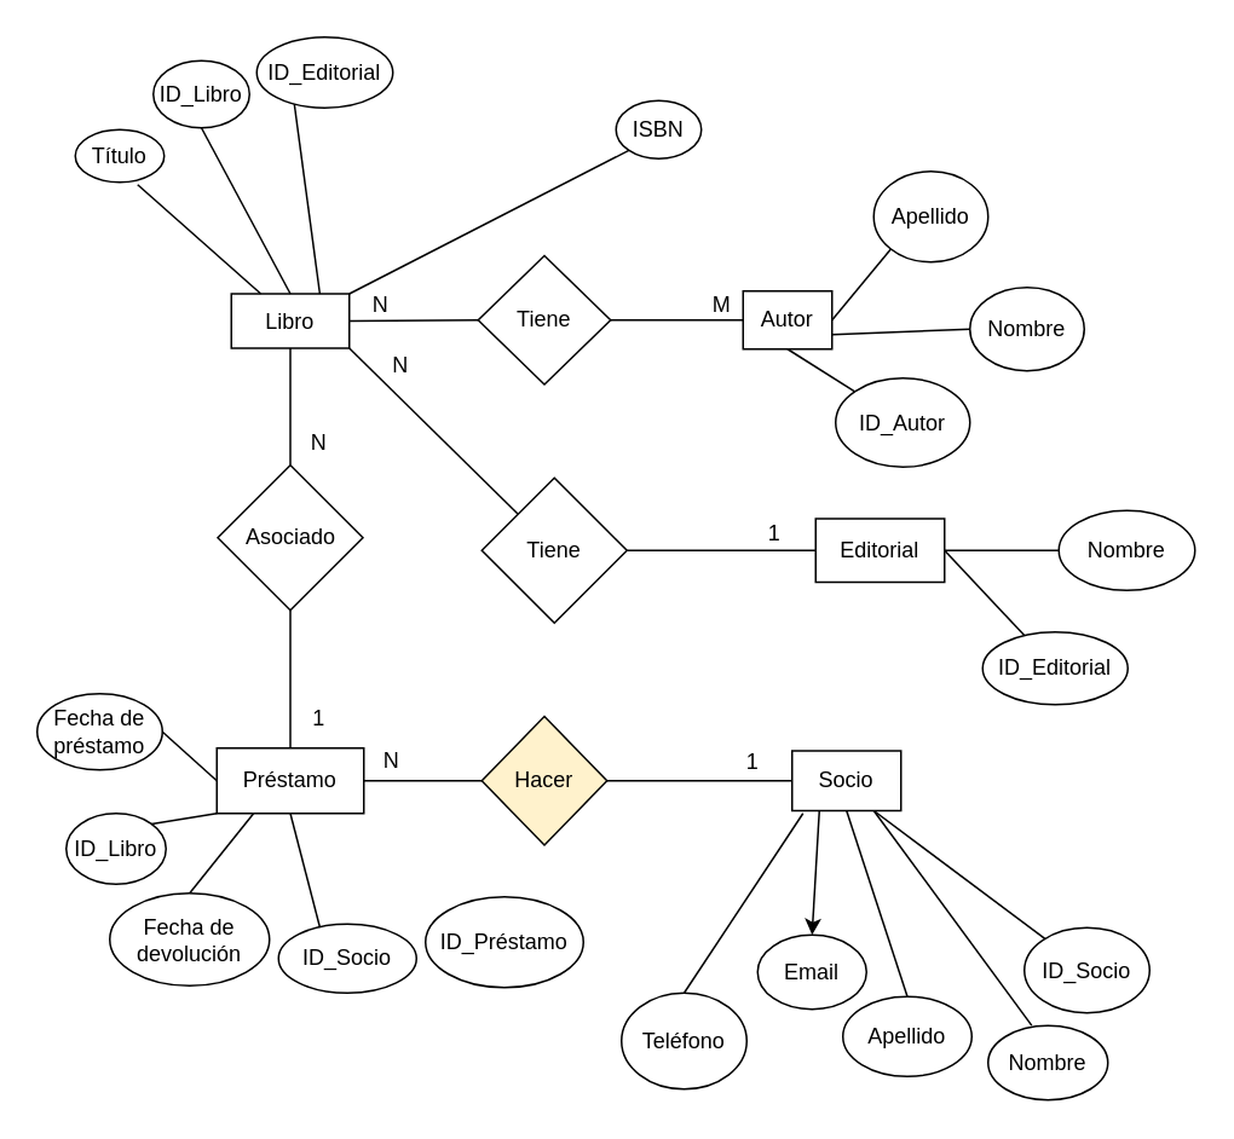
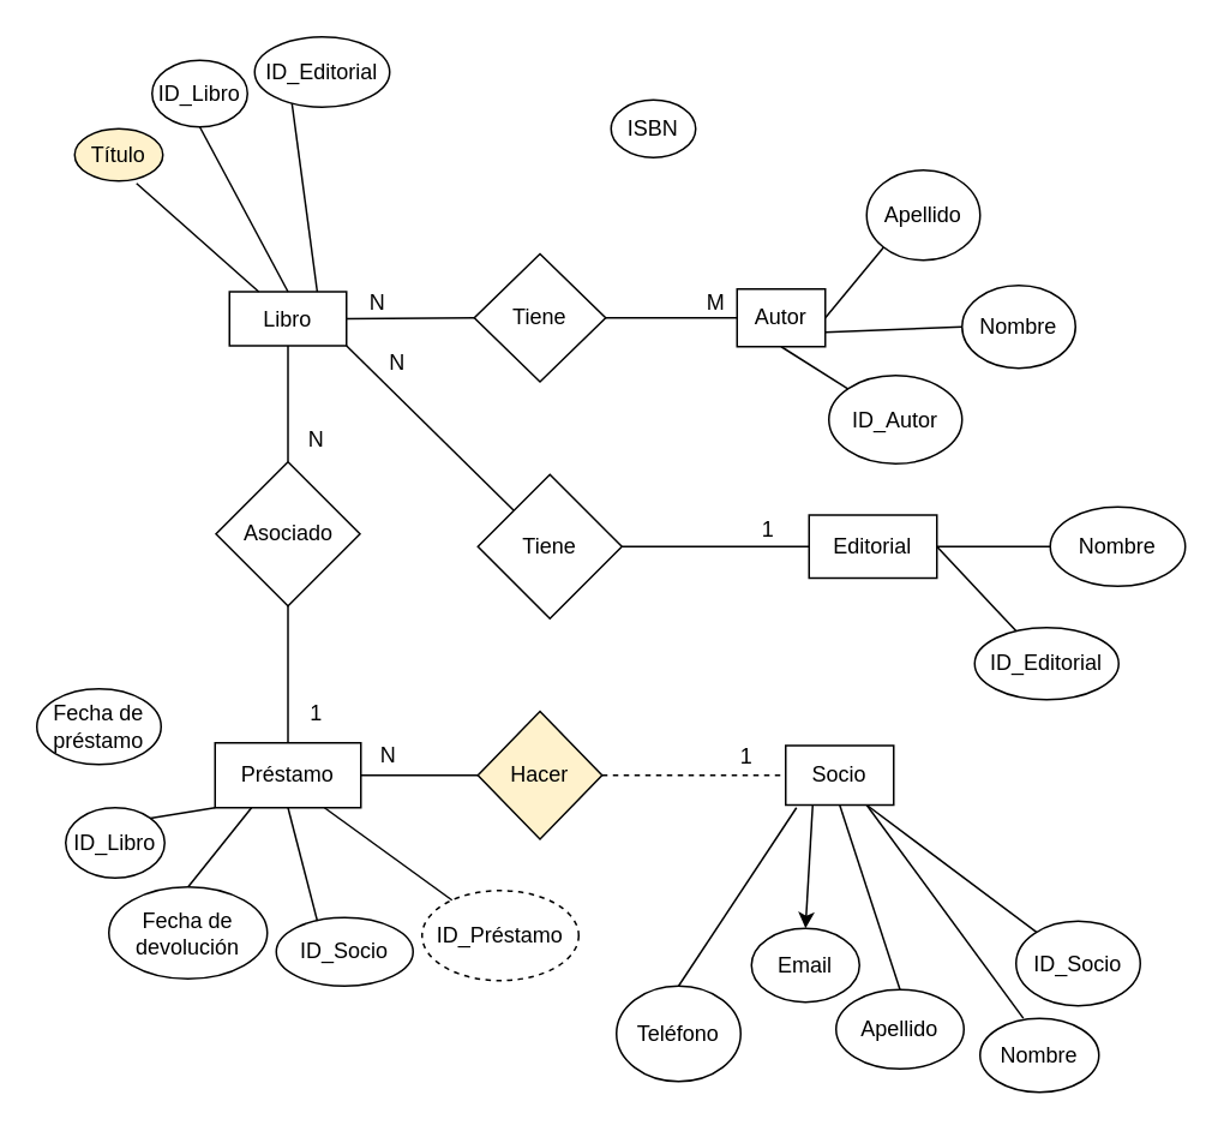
  <mxCell id="0" />
  <mxCell id="1" parent="0" />
  <mxCell id="2" value="Libro" style="rounded=0;whiteSpace=wrap;html=1;" vertex="1" parent="1"><mxGeometry x="127" y="161.5" width="65" height="30" as="geometry" /></mxCell>
  <mxCell id="3" value="" style="endArrow=none;html=1;rounded=0;entryX=0.701;entryY=1.046;entryDx=0;entryDy=0;entryPerimeter=0;exitX=0.25;exitY=0;exitDx=0;exitDy=0;" edge="1" parent="1" source="2" target="7"><mxGeometry width="50" height="50" relative="1" as="geometry"><mxPoint x="161" y="217" as="sourcePoint" /><mxPoint x="144" y="164" as="targetPoint" /></mxGeometry></mxCell>
  <mxCell id="4" value="" style="endArrow=none;html=1;rounded=0;entryX=0.5;entryY=1;entryDx=0;entryDy=0;exitX=0.5;exitY=0;exitDx=0;exitDy=0;" edge="1" parent="1" source="2" target="6"><mxGeometry width="50" height="50" relative="1" as="geometry"><mxPoint x="181" y="216.67" as="sourcePoint" /><mxPoint x="181" y="146" as="targetPoint" /></mxGeometry></mxCell>
  <mxCell id="5" value="" style="endArrow=none;html=1;rounded=0;entryX=0.271;entryY=0.872;entryDx=0;entryDy=0;entryPerimeter=0;exitX=0.75;exitY=0;exitDx=0;exitDy=0;" edge="1" parent="1" source="2" target="12"><mxGeometry width="50" height="50" relative="1" as="geometry"><mxPoint x="199" y="217" as="sourcePoint" /><mxPoint x="215" y="166" as="targetPoint" /></mxGeometry></mxCell>
  <mxCell id="6" value="ID_Libro" style="ellipse;whiteSpace=wrap;html=1;" vertex="1" parent="1"><mxGeometry x="84" y="33" width="53" height="37" as="geometry" /></mxCell>
- <mxCell id="7" value="Título" style="ellipse;whiteSpace=wrap;html=1;" vertex="1" parent="1"><mxGeometry x="41" y="71" width="49" height="29" as="geometry" /></mxCell>
+ <mxCell id="7" value="Título" style="ellipse;whiteSpace=wrap;html=1;fillColor=#fff2cc;" vertex="1" parent="1"><mxGeometry x="41" y="71" width="49" height="29" as="geometry" /></mxCell>
  <mxCell id="8" value="Autor" style="rounded=0;whiteSpace=wrap;html=1;" vertex="1" parent="1"><mxGeometry x="409" y="160" width="49" height="32" as="geometry" /></mxCell>
  <mxCell id="9" value="Préstamo" style="rounded=0;whiteSpace=wrap;html=1;" vertex="1" parent="1"><mxGeometry x="119" y="412" width="81" height="36" as="geometry" /></mxCell>
  <mxCell id="10" value="Socio" style="rounded=0;whiteSpace=wrap;html=1;" vertex="1" parent="1"><mxGeometry x="436" y="413.5" width="60" height="33" as="geometry" /></mxCell>
  <mxCell id="11" value="Editorial" style="rounded=0;whiteSpace=wrap;html=1;" vertex="1" parent="1"><mxGeometry x="449" y="285.5" width="71" height="35" as="geometry" /></mxCell>
  <mxCell id="12" value="ID_Editorial" style="ellipse;whiteSpace=wrap;html=1;" vertex="1" parent="1"><mxGeometry x="141" y="20" width="75" height="39" as="geometry" /></mxCell>
  <mxCell id="13" value="ISBN" style="ellipse;whiteSpace=wrap;html=1;" vertex="1" parent="1"><mxGeometry x="339" y="55" width="47" height="32" as="geometry" /></mxCell>
- <mxCell id="14" value="" style="endArrow=none;html=1;rounded=0;exitX=0;exitY=1;exitDx=0;exitDy=0;entryX=1;entryY=0;entryDx=0;entryDy=0;" edge="1" parent="1" source="13" target="2"><mxGeometry width="50" height="50" relative="1" as="geometry"><mxPoint x="208" y="317" as="sourcePoint" /><mxPoint x="184" y="159" as="targetPoint" /></mxGeometry></mxCell>
  <mxCell id="15" value="Nombre" style="ellipse;whiteSpace=wrap;html=1;" vertex="1" parent="1"><mxGeometry x="534" y="158" width="63" height="46" as="geometry" /></mxCell>
  <mxCell id="16" value="ID_Autor" style="ellipse;whiteSpace=wrap;html=1;" vertex="1" parent="1"><mxGeometry x="460" y="208" width="74" height="49" as="geometry" /></mxCell>
  <mxCell id="17" value="Apellido" style="ellipse;whiteSpace=wrap;html=1;" vertex="1" parent="1"><mxGeometry x="481" y="94" width="63" height="50" as="geometry" /></mxCell>
- <mxCell id="18" value="ID_Préstamo" style="ellipse;whiteSpace=wrap;html=1;" vertex="1" parent="1"><mxGeometry x="234" y="494" width="87" height="50" as="geometry" /></mxCell>
+ <mxCell id="18" value="ID_Préstamo" style="ellipse;whiteSpace=wrap;html=1;dashed=1;" vertex="1" parent="1"><mxGeometry x="234" y="494" width="87" height="50" as="geometry" /></mxCell>
  <mxCell id="19" value="ID_Libro" style="ellipse;whiteSpace=wrap;html=1;" vertex="1" parent="1"><mxGeometry x="36" y="448" width="55" height="39" as="geometry" /></mxCell>
  <mxCell id="20" value="ID_Socio" style="ellipse;whiteSpace=wrap;html=1;" vertex="1" parent="1"><mxGeometry x="153" y="509" width="76" height="38" as="geometry" /></mxCell>
  <mxCell id="21" value="Fecha de préstamo" style="ellipse;whiteSpace=wrap;html=1;" vertex="1" parent="1"><mxGeometry x="20" y="382" width="69" height="42" as="geometry" /></mxCell>
  <mxCell id="22" value="Fecha de devolución" style="ellipse;whiteSpace=wrap;html=1;" vertex="1" parent="1"><mxGeometry x="60" y="492" width="88" height="51" as="geometry" /></mxCell>
  <mxCell id="23" value="Nombre" style="ellipse;whiteSpace=wrap;html=1;" vertex="1" parent="1"><mxGeometry x="583" y="281" width="75" height="44" as="geometry" /></mxCell>
  <mxCell id="24" value="ID_Editorial" style="ellipse;whiteSpace=wrap;html=1;" vertex="1" parent="1"><mxGeometry x="541" y="348" width="80" height="40" as="geometry" /></mxCell>
  <mxCell id="25" value="Email" style="ellipse;whiteSpace=wrap;html=1;" vertex="1" parent="1"><mxGeometry x="417" y="515" width="60" height="41" as="geometry" /></mxCell>
  <mxCell id="26" value="Teléfono" style="ellipse;whiteSpace=wrap;html=1;" vertex="1" parent="1"><mxGeometry x="342" y="547" width="69" height="53" as="geometry" /></mxCell>
  <mxCell id="27" value="Apellido" style="ellipse;whiteSpace=wrap;html=1;" vertex="1" parent="1"><mxGeometry x="464" y="549" width="71" height="44" as="geometry" /></mxCell>
  <mxCell id="28" value="Nombre" style="ellipse;whiteSpace=wrap;html=1;" vertex="1" parent="1"><mxGeometry x="544" y="565" width="66" height="41" as="geometry" /></mxCell>
  <mxCell id="29" value="ID_Socio" style="ellipse;whiteSpace=wrap;html=1;" vertex="1" parent="1"><mxGeometry x="564" y="511" width="69" height="47" as="geometry" /></mxCell>
  <mxCell id="30" value="Tiene" style="rhombus;whiteSpace=wrap;html=1;" vertex="1" parent="1"><mxGeometry x="263" y="140.5" width="73" height="71" as="geometry" /></mxCell>
  <mxCell id="31" value="" style="endArrow=none;html=1;rounded=0;exitX=1;exitY=0.5;exitDx=0;exitDy=0;entryX=0;entryY=0.5;entryDx=0;entryDy=0;" edge="1" parent="1" source="2" target="30"><mxGeometry width="50" height="50" relative="1" as="geometry"><mxPoint x="191" y="177" as="sourcePoint" /><mxPoint x="235" y="189" as="targetPoint" /></mxGeometry></mxCell>
  <mxCell id="32" value="" style="endArrow=none;html=1;rounded=0;exitX=1;exitY=0.5;exitDx=0;exitDy=0;entryX=0;entryY=0.5;entryDx=0;entryDy=0;" edge="1" parent="1" source="30" target="8"><mxGeometry width="50" height="50" relative="1" as="geometry"><mxPoint x="345" y="127" as="sourcePoint" /><mxPoint x="362" y="195" as="targetPoint" /></mxGeometry></mxCell>
  <mxCell id="33" value="M" style="text;html=1;align=center;verticalAlign=middle;whiteSpace=wrap;rounded=0;" vertex="1" parent="1"><mxGeometry x="376" y="159.5" width="43" height="17" as="geometry" /></mxCell>
  <mxCell id="34" value="N" style="text;html=1;align=center;verticalAlign=middle;whiteSpace=wrap;rounded=0;" vertex="1" parent="1"><mxGeometry x="195" y="160" width="29" height="16" as="geometry" /></mxCell>
  <mxCell id="35" value="" style="endArrow=none;html=1;rounded=0;exitX=0;exitY=1;exitDx=0;exitDy=0;entryX=1;entryY=0.5;entryDx=0;entryDy=0;" edge="1" parent="1" source="17" target="8"><mxGeometry width="50" height="50" relative="1" as="geometry"><mxPoint x="413" y="226" as="sourcePoint" /><mxPoint x="463" y="176" as="targetPoint" /></mxGeometry></mxCell>
  <mxCell id="36" value="" style="endArrow=none;html=1;rounded=0;entryX=0;entryY=0;entryDx=0;entryDy=0;exitX=0.5;exitY=1;exitDx=0;exitDy=0;" edge="1" parent="1" source="8" target="16"><mxGeometry width="50" height="50" relative="1" as="geometry"><mxPoint x="413" y="226" as="sourcePoint" /><mxPoint x="463" y="176" as="targetPoint" /></mxGeometry></mxCell>
  <mxCell id="37" value="" style="endArrow=none;html=1;rounded=0;entryX=0;entryY=0.5;entryDx=0;entryDy=0;exitX=1;exitY=0.75;exitDx=0;exitDy=0;" edge="1" parent="1" source="8" target="15"><mxGeometry width="50" height="50" relative="1" as="geometry"><mxPoint x="462" y="215" as="sourcePoint" /><mxPoint x="512" y="165" as="targetPoint" /></mxGeometry></mxCell>
  <mxCell id="38" value="" style="endArrow=none;html=1;rounded=0;exitX=0.75;exitY=1;exitDx=0;exitDy=0;" edge="1" parent="1" source="10" target="29"><mxGeometry width="50" height="50" relative="1" as="geometry"><mxPoint x="426" y="6" as="sourcePoint" /><mxPoint x="476" y="-44" as="targetPoint" /></mxGeometry></mxCell>
  <mxCell id="39" value="" style="endArrow=none;html=1;rounded=0;exitX=0.5;exitY=1;exitDx=0;exitDy=0;entryX=0.5;entryY=0;entryDx=0;entryDy=0;" edge="1" parent="1" source="10" target="27"><mxGeometry width="50" height="50" relative="1" as="geometry"><mxPoint x="520" y="63" as="sourcePoint" /><mxPoint x="532" y="539" as="targetPoint" /></mxGeometry></mxCell>
  <mxCell id="40" value="" style="endArrow=classic;html=1;rounded=0;exitX=0.25;exitY=1;exitDx=0;exitDy=0;entryX=0.5;entryY=0;entryDx=0;entryDy=0;" edge="1" parent="1" source="10" target="25"><mxGeometry width="50" height="50" relative="1" as="geometry"><mxPoint x="294" y="38" as="sourcePoint" /><mxPoint x="455" y="529" as="targetPoint" /></mxGeometry></mxCell>
  <mxCell id="41" value="" style="endArrow=none;html=1;rounded=0;entryX=0.5;entryY=0;entryDx=0;entryDy=0;" edge="1" parent="1" target="26"><mxGeometry width="50" height="50" relative="1" as="geometry"><mxPoint x="442" y="448" as="sourcePoint" /><mxPoint x="372" y="533" as="targetPoint" /></mxGeometry></mxCell>
  <mxCell id="42" value="" style="endArrow=none;html=1;rounded=0;entryX=0.364;entryY=-0.003;entryDx=0;entryDy=0;exitX=0.75;exitY=1;exitDx=0;exitDy=0;entryPerimeter=0;" edge="1" parent="1" source="10" target="28"><mxGeometry width="50" height="50" relative="1" as="geometry"><mxPoint x="400" y="83" as="sourcePoint" /><mxPoint x="450" y="33" as="targetPoint" /></mxGeometry></mxCell>
  <mxCell id="43" value="" style="endArrow=none;html=1;rounded=0;exitX=1;exitY=0.5;exitDx=0;exitDy=0;" edge="1" parent="1" source="11" target="24"><mxGeometry width="50" height="50" relative="1" as="geometry"><mxPoint x="559" y="328" as="sourcePoint" /><mxPoint x="811" y="321" as="targetPoint" /></mxGeometry></mxCell>
  <mxCell id="44" value="" style="endArrow=none;html=1;rounded=0;entryX=0;entryY=0.5;entryDx=0;entryDy=0;exitX=1;exitY=0.5;exitDx=0;exitDy=0;" edge="1" parent="1" source="11" target="23"><mxGeometry width="50" height="50" relative="1" as="geometry"><mxPoint x="603" y="362" as="sourcePoint" /><mxPoint x="653" y="312" as="targetPoint" /></mxGeometry></mxCell>
+ <mxCell id="45" value="" style="endArrow=none;html=1;rounded=0;exitX=0.75;exitY=1;exitDx=0;exitDy=0;" edge="1" parent="1" source="9" target="18"><mxGeometry width="50" height="50" relative="1" as="geometry"><mxPoint x="538" y="381" as="sourcePoint" /><mxPoint x="588" y="331" as="targetPoint" /></mxGeometry></mxCell>
  <mxCell id="46" value="" style="endArrow=none;html=1;rounded=0;entryX=0.3;entryY=0.05;entryDx=0;entryDy=0;entryPerimeter=0;exitX=0.5;exitY=1;exitDx=0;exitDy=0;" edge="1" parent="1" source="9" target="20"><mxGeometry width="50" height="50" relative="1" as="geometry"><mxPoint x="217" y="364" as="sourcePoint" /><mxPoint x="267" y="314" as="targetPoint" /></mxGeometry></mxCell>
  <mxCell id="47" value="" style="endArrow=none;html=1;rounded=0;entryX=0.5;entryY=0;entryDx=0;entryDy=0;exitX=0.25;exitY=1;exitDx=0;exitDy=0;" edge="1" parent="1" source="9" target="22"><mxGeometry width="50" height="50" relative="1" as="geometry"><mxPoint x="331" y="331" as="sourcePoint" /><mxPoint x="381" y="281" as="targetPoint" /></mxGeometry></mxCell>
- <mxCell id="48" value="" style="endArrow=none;html=1;rounded=0;exitX=0;exitY=0.5;exitDx=0;exitDy=0;entryX=1;entryY=0.5;entryDx=0;entryDy=0;" edge="1" parent="1" source="9" target="21"><mxGeometry width="50" height="50" relative="1" as="geometry"><mxPoint x="360" y="343" as="sourcePoint" /><mxPoint x="410" y="293" as="targetPoint" /></mxGeometry></mxCell>
  <mxCell id="49" value="" style="endArrow=none;html=1;rounded=0;entryX=1;entryY=0;entryDx=0;entryDy=0;exitX=0;exitY=1;exitDx=0;exitDy=0;" edge="1" parent="1" source="9" target="19"><mxGeometry width="50" height="50" relative="1" as="geometry"><mxPoint x="284" y="334" as="sourcePoint" /><mxPoint x="334" y="284" as="targetPoint" /></mxGeometry></mxCell>
  <mxCell id="50" value="" style="endArrow=none;html=1;rounded=0;exitX=0.5;exitY=1;exitDx=0;exitDy=0;entryX=0.5;entryY=0;entryDx=0;entryDy=0;" edge="1" parent="1" source="2" target="51"><mxGeometry width="50" height="50" relative="1" as="geometry"><mxPoint x="225" y="208" as="sourcePoint" /><mxPoint x="465" y="309" as="targetPoint" /></mxGeometry></mxCell>
  <mxCell id="51" value="Asociado" style="rhombus;whiteSpace=wrap;html=1;" vertex="1" parent="1"><mxGeometry x="119.5" y="256" width="80" height="80" as="geometry" /></mxCell>
  <mxCell id="52" value="N" style="text;html=1;align=center;verticalAlign=middle;whiteSpace=wrap;rounded=0;" vertex="1" parent="1"><mxGeometry x="161" y="236" width="29" height="16" as="geometry" /></mxCell>
  <mxCell id="53" value="" style="endArrow=none;html=1;rounded=0;entryX=0.5;entryY=1;entryDx=0;entryDy=0;exitX=0.5;exitY=0;exitDx=0;exitDy=0;" edge="1" parent="1" source="9" target="51"><mxGeometry width="50" height="50" relative="1" as="geometry"><mxPoint x="160" y="402" as="sourcePoint" /><mxPoint x="169.5" y="361" as="targetPoint" /></mxGeometry></mxCell>
  <mxCell id="54" value="1" style="text;html=1;align=center;verticalAlign=middle;whiteSpace=wrap;rounded=0;" vertex="1" parent="1"><mxGeometry x="154" y="387" width="43" height="17" as="geometry" /></mxCell>
  <mxCell id="55" value="Hacer" style="rhombus;whiteSpace=wrap;html=1;fillColor=#fff2cc;" vertex="1" parent="1"><mxGeometry x="265" y="394.5" width="69" height="71" as="geometry" /></mxCell>
- <mxCell id="56" value="" style="endArrow=none;html=1;rounded=0;exitX=1;exitY=0.5;exitDx=0;exitDy=0;entryX=0;entryY=0.5;entryDx=0;entryDy=0;" edge="1" parent="1" source="55" target="10"><mxGeometry width="50" height="50" relative="1" as="geometry"><mxPoint x="415" y="492" as="sourcePoint" /><mxPoint x="465" y="442" as="targetPoint" /><Array as="points" /></mxGeometry></mxCell>
+ <mxCell id="56" value="" style="endArrow=none;html=1;rounded=0;exitX=1;exitY=0.5;exitDx=0;exitDy=0;entryX=0;entryY=0.5;entryDx=0;entryDy=0;dashed=1;" edge="1" parent="1" source="55" target="10"><mxGeometry width="50" height="50" relative="1" as="geometry"><mxPoint x="415" y="492" as="sourcePoint" /><mxPoint x="465" y="442" as="targetPoint" /><Array as="points" /></mxGeometry></mxCell>
  <mxCell id="57" value="" style="endArrow=none;html=1;rounded=0;entryX=0;entryY=0.5;entryDx=0;entryDy=0;exitX=1;exitY=0.5;exitDx=0;exitDy=0;" edge="1" parent="1" source="9" target="55"><mxGeometry width="50" height="50" relative="1" as="geometry"><mxPoint x="211" y="446" as="sourcePoint" /><mxPoint x="261" y="396" as="targetPoint" /></mxGeometry></mxCell>
  <mxCell id="58" value="1" style="text;html=1;align=center;verticalAlign=middle;whiteSpace=wrap;rounded=0;" vertex="1" parent="1"><mxGeometry x="393" y="411" width="43" height="17" as="geometry" /></mxCell>
  <mxCell id="59" value="N" style="text;html=1;align=center;verticalAlign=middle;whiteSpace=wrap;rounded=0;" vertex="1" parent="1"><mxGeometry x="201" y="411" width="29" height="16" as="geometry" /></mxCell>
  <mxCell id="60" value="" style="endArrow=none;html=1;rounded=0;entryX=1;entryY=1;entryDx=0;entryDy=0;exitX=0;exitY=0;exitDx=0;exitDy=0;" edge="1" parent="1" source="62" target="2"><mxGeometry width="50" height="50" relative="1" as="geometry"><mxPoint x="415" y="359" as="sourcePoint" /><mxPoint x="465" y="309" as="targetPoint" /></mxGeometry></mxCell>
  <mxCell id="61" value="" style="endArrow=none;html=1;rounded=0;exitX=1;exitY=0.5;exitDx=0;exitDy=0;entryX=0;entryY=0.5;entryDx=0;entryDy=0;" edge="1" parent="1" source="62" target="11"><mxGeometry width="50" height="50" relative="1" as="geometry"><mxPoint x="495" y="346" as="sourcePoint" /><mxPoint x="457" y="303" as="targetPoint" /></mxGeometry></mxCell>
  <mxCell id="62" value="Tiene" style="rhombus;whiteSpace=wrap;html=1;" vertex="1" parent="1"><mxGeometry x="265" y="263" width="80" height="80" as="geometry" /></mxCell>
  <mxCell id="63" value="1" style="text;html=1;align=center;verticalAlign=middle;whiteSpace=wrap;rounded=0;" vertex="1" parent="1"><mxGeometry x="405" y="285" width="43" height="17" as="geometry" /></mxCell>
  <mxCell id="64" value="N" style="text;html=1;align=center;verticalAlign=middle;whiteSpace=wrap;rounded=0;" vertex="1" parent="1"><mxGeometry x="206" y="193" width="29" height="16" as="geometry" /></mxCell>
